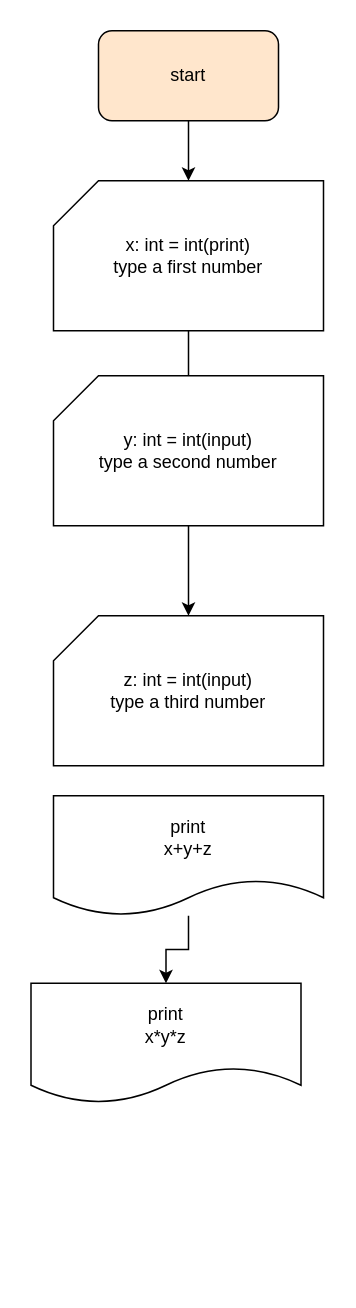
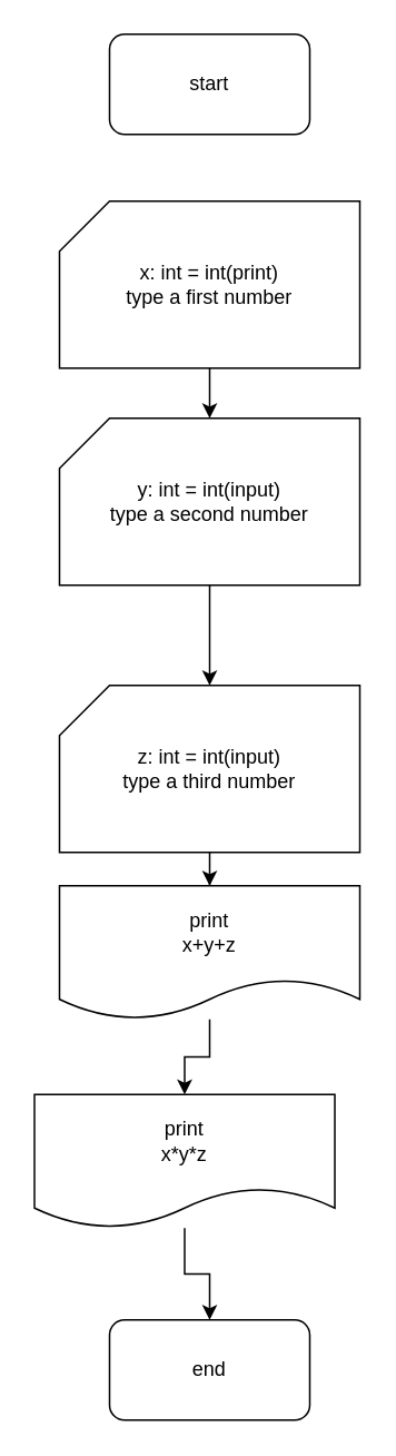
  <mxCell id="0" />
  <mxCell id="1" parent="0" />
- <mxCell id="2" value="" style="edgeStyle=orthogonalEdgeStyle;rounded=0;orthogonalLoop=1;jettySize=auto;html=1;" edge="1" parent="1" source="3" target="6"><mxGeometry relative="1" as="geometry" /></mxCell>
- <mxCell id="3" value="start" style="rounded=1;whiteSpace=wrap;html=1;fillColor=#ffe6cc;" vertex="1" parent="1"><mxGeometry x="65" y="20" width="120" height="60" as="geometry" /></mxCell>
- <mxCell id="5" value="" style="edgeStyle=orthogonalEdgeStyle;rounded=0;orthogonalLoop=1;jettySize=auto;html=1;endArrow=none;" edge="1" parent="1" source="6" target="8"><mxGeometry relative="1" as="geometry" /></mxCell>
+ <mxCell id="3" value="start" style="rounded=1;whiteSpace=wrap;html=1;" vertex="1" parent="1"><mxGeometry x="65" y="20" width="120" height="60" as="geometry" /></mxCell>
+ <mxCell id="4" value="end" style="rounded=1;whiteSpace=wrap;html=1;" vertex="1" parent="1"><mxGeometry x="65" y="790" width="120" height="60" as="geometry" /></mxCell>
+ <mxCell id="5" value="" style="edgeStyle=orthogonalEdgeStyle;rounded=0;orthogonalLoop=1;jettySize=auto;html=1;" edge="1" parent="1" source="6" target="8"><mxGeometry relative="1" as="geometry" /></mxCell>
  <mxCell id="6" value="x: int = int(print)&lt;div&gt;type a first number&lt;/div&gt;" style="shape=card;whiteSpace=wrap;html=1;" vertex="1" parent="1"><mxGeometry x="35" y="120" width="180" height="100" as="geometry" /></mxCell>
  <mxCell id="7" value="" style="edgeStyle=orthogonalEdgeStyle;rounded=0;orthogonalLoop=1;jettySize=auto;html=1;" edge="1" parent="1" source="8" target="10"><mxGeometry relative="1" as="geometry" /></mxCell>
  <mxCell id="8" value="y: int = int(input)&lt;div&gt;type a second number&lt;/div&gt;" style="shape=card;whiteSpace=wrap;html=1;" vertex="1" parent="1"><mxGeometry x="35" y="250" width="180" height="100" as="geometry" /></mxCell>
+ <mxCell id="9" value="" style="edgeStyle=orthogonalEdgeStyle;rounded=0;orthogonalLoop=1;jettySize=auto;html=1;" edge="1" parent="1" source="10" target="12"><mxGeometry relative="1" as="geometry" /></mxCell>
  <mxCell id="10" value="z: int = int(input)&lt;div&gt;type a third number&lt;/div&gt;" style="shape=card;whiteSpace=wrap;html=1;" vertex="1" parent="1"><mxGeometry x="35" y="410" width="180" height="100" as="geometry" /></mxCell>
  <mxCell id="11" value="" style="edgeStyle=orthogonalEdgeStyle;rounded=0;orthogonalLoop=1;jettySize=auto;html=1;" edge="1" parent="1" source="12" target="14"><mxGeometry relative="1" as="geometry" /></mxCell>
  <mxCell id="12" value="print&lt;div&gt;x+y+z&lt;/div&gt;" style="shape=document;whiteSpace=wrap;html=1;boundedLbl=1;" vertex="1" parent="1"><mxGeometry x="35" y="530" width="180" height="80" as="geometry" /></mxCell>
+ <mxCell id="13" value="" style="edgeStyle=orthogonalEdgeStyle;rounded=0;orthogonalLoop=1;jettySize=auto;html=1;" edge="1" parent="1" source="14" target="4"><mxGeometry relative="1" as="geometry" /></mxCell>
  <mxCell id="14" value="print&lt;div&gt;x*y*z&lt;/div&gt;" style="shape=document;whiteSpace=wrap;html=1;boundedLbl=1;" vertex="1" parent="1"><mxGeometry x="20" y="655" width="180" height="80" as="geometry" /></mxCell>
